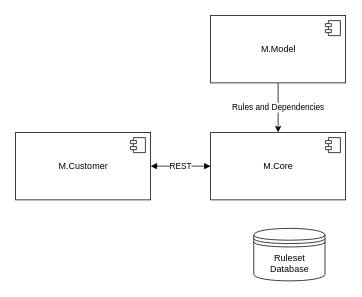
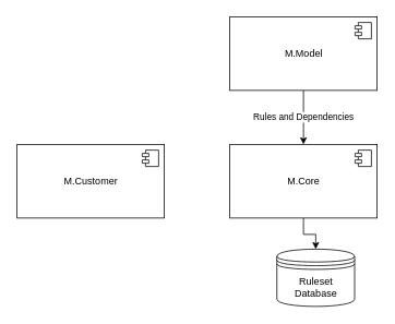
  <mxCell id="0" />
  <mxCell id="1" parent="0" />
  <mxCell id="2" value="Rules and Dependencies" style="edgeStyle=orthogonalEdgeStyle;rounded=0;orthogonalLoop=1;jettySize=auto;html=1;" edge="1" parent="1" source="3" target="8"><mxGeometry x="-0.011" relative="1" as="geometry"><mxPoint as="offset" /></mxGeometry></mxCell>
  <mxCell id="3" value="M.Model" style="html=1;" vertex="1" parent="1"><mxGeometry x="280" y="20" width="180" height="90" as="geometry" /></mxCell>
  <mxCell id="4" value="" style="shape=component;jettyWidth=8;jettyHeight=4;" vertex="1" parent="3"><mxGeometry x="1" width="20" height="20" relative="1" as="geometry"><mxPoint x="-27" y="7" as="offset" /></mxGeometry></mxCell>
  <mxCell id="5" value="M.Customer" style="html=1;" vertex="1" parent="1"><mxGeometry x="20" y="176" width="180" height="90" as="geometry" /></mxCell>
  <mxCell id="6" value="" style="shape=component;jettyWidth=8;jettyHeight=4;" vertex="1" parent="5"><mxGeometry x="1" width="20" height="20" relative="1" as="geometry"><mxPoint x="-27" y="7" as="offset" /></mxGeometry></mxCell>
+ <mxCell id="7" style="edgeStyle=orthogonalEdgeStyle;rounded=0;orthogonalLoop=1;jettySize=auto;html=1;exitX=0.5;exitY=1;exitDx=0;exitDy=0;entryX=0.5;entryY=0;entryDx=0;entryDy=0;" edge="1" parent="1" source="8" target="10"><mxGeometry relative="1" as="geometry" /></mxCell>
  <mxCell id="8" value="M.Core" style="html=1;" vertex="1" parent="1"><mxGeometry x="280" y="176" width="180" height="90" as="geometry" /></mxCell>
  <mxCell id="9" value="" style="shape=component;jettyWidth=8;jettyHeight=4;" vertex="1" parent="8"><mxGeometry x="1" width="20" height="20" relative="1" as="geometry"><mxPoint x="-27" y="7" as="offset" /></mxGeometry></mxCell>
  <mxCell id="10" value="Ruleset Database" style="shape=datastore;whiteSpace=wrap;html=1;" vertex="1" parent="1"><mxGeometry x="337.5" y="304" width="95" height="70" as="geometry" /></mxCell>
- <mxCell id="11" value="REST" style="endArrow=block;startArrow=block;endFill=1;startFill=1;html=1;entryX=1;entryY=0.5;entryDx=0;entryDy=0;exitX=0;exitY=0.5;exitDx=0;exitDy=0;" edge="1" parent="1" source="8" target="5"><mxGeometry width="160" relative="1" as="geometry"><mxPoint x="140" y="186" as="sourcePoint" /><mxPoint x="300" y="186" as="targetPoint" /><mxPoint as="offset" /></mxGeometry></mxCell>
